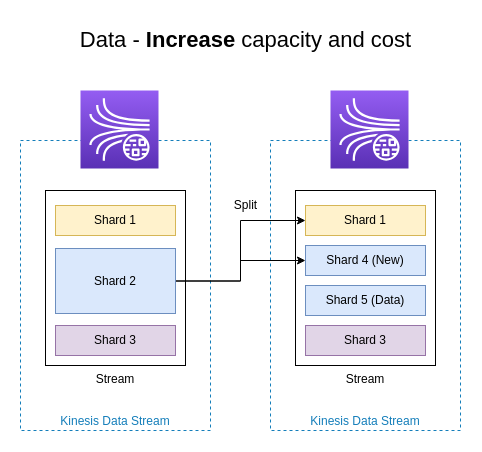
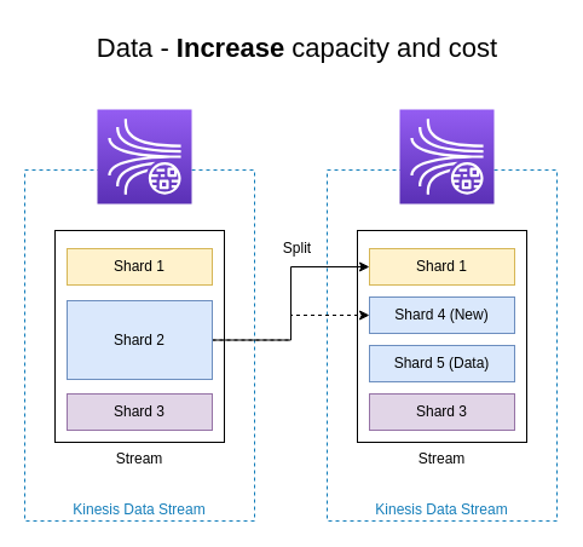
  <mxCell id="0" />
  <mxCell id="1" parent="0" />
  <mxCell id="2" value="Stream" style="whiteSpace=wrap;html=1;labelPosition=center;verticalLabelPosition=bottom;align=center;verticalAlign=top;" vertex="1" parent="1"><mxGeometry x="295" y="190" width="140" height="175" as="geometry" /></mxCell>
  <mxCell id="3" value="Kinesis Data Stream" style="fillColor=none;strokeColor=#147EBA;dashed=1;verticalAlign=bottom;fontStyle=0;fontColor=#147EBA;whiteSpace=wrap;html=1;" vertex="1" parent="1"><mxGeometry x="270" y="140" width="190" height="290" as="geometry" /></mxCell>
  <mxCell id="4" value="Stream" style="whiteSpace=wrap;html=1;labelPosition=center;verticalLabelPosition=bottom;align=center;verticalAlign=top;" vertex="1" parent="1"><mxGeometry x="45" y="190" width="140" height="175" as="geometry" /></mxCell>
  <mxCell id="5" value="Kinesis Data Stream" style="fillColor=none;strokeColor=#147EBA;dashed=1;verticalAlign=bottom;fontStyle=0;fontColor=#147EBA;whiteSpace=wrap;html=1;" vertex="1" parent="1"><mxGeometry x="20" y="140" width="190" height="290" as="geometry" /></mxCell>
  <mxCell id="6" value="Shard 1" style="rounded=0;whiteSpace=wrap;html=1;fillColor=#fff2cc;strokeColor=#d6b656;" vertex="1" parent="1"><mxGeometry x="55" y="205" width="120" height="30" as="geometry" /></mxCell>
  <mxCell id="7" style="edgeStyle=orthogonalEdgeStyle;rounded=0;orthogonalLoop=1;jettySize=auto;html=1;entryX=0;entryY=0.5;entryDx=0;entryDy=0;" edge="1" parent="1" source="9" target="18"><mxGeometry relative="1" as="geometry" /></mxCell>
- <mxCell id="8" style="edgeStyle=orthogonalEdgeStyle;rounded=0;orthogonalLoop=1;jettySize=auto;html=1;" edge="1" parent="1" source="9" target="17"><mxGeometry relative="1" as="geometry" /></mxCell>
+ <mxCell id="8" style="edgeStyle=orthogonalEdgeStyle;rounded=0;orthogonalLoop=1;jettySize=auto;html=1;dashed=1;" edge="1" parent="1" source="9" target="17"><mxGeometry relative="1" as="geometry" /></mxCell>
  <mxCell id="9" value="Shard 2" style="rounded=0;whiteSpace=wrap;html=1;fillColor=#dae8fc;strokeColor=#6c8ebf;" vertex="1" parent="1"><mxGeometry x="55" y="248" width="120" height="65" as="geometry" /></mxCell>
  <mxCell id="10" value="Shard 3" style="rounded=0;whiteSpace=wrap;html=1;fillColor=#e1d5e7;strokeColor=#9673a6;" vertex="1" parent="1"><mxGeometry x="55" y="325" width="120" height="30" as="geometry" /></mxCell>
  <mxCell id="11" value="" style="sketch=0;points=[[0,0,0],[0.25,0,0],[0.5,0,0],[0.75,0,0],[1,0,0],[0,1,0],[0.25,1,0],[0.5,1,0],[0.75,1,0],[1,1,0],[0,0.25,0],[0,0.5,0],[0,0.75,0],[1,0.25,0],[1,0.5,0],[1,0.75,0]];outlineConnect=0;fontColor=#232F3E;gradientColor=#945DF2;gradientDirection=north;fillColor=#5A30B5;strokeColor=#ffffff;dashed=0;verticalLabelPosition=bottom;verticalAlign=top;align=center;html=1;fontSize=12;fontStyle=0;aspect=fixed;shape=mxgraph.aws4.resourceIcon;resIcon=mxgraph.aws4.kinesis_data_streams;" vertex="1" parent="1"><mxGeometry x="80" y="90" width="78" height="78" as="geometry" /></mxCell>
  <mxCell id="12" value="Shard 5 (Data)" style="rounded=0;whiteSpace=wrap;html=1;fillColor=#dae8fc;strokeColor=#6c8ebf;" vertex="1" parent="1"><mxGeometry x="305" y="285" width="120" height="30" as="geometry" /></mxCell>
  <mxCell id="13" value="Shard 3" style="rounded=0;whiteSpace=wrap;html=1;fillColor=#e1d5e7;strokeColor=#9673a6;" vertex="1" parent="1"><mxGeometry x="305" y="325" width="120" height="30" as="geometry" /></mxCell>
  <mxCell id="14" value="" style="sketch=0;points=[[0,0,0],[0.25,0,0],[0.5,0,0],[0.75,0,0],[1,0,0],[0,1,0],[0.25,1,0],[0.5,1,0],[0.75,1,0],[1,1,0],[0,0.25,0],[0,0.5,0],[0,0.75,0],[1,0.25,0],[1,0.5,0],[1,0.75,0]];outlineConnect=0;fontColor=#232F3E;gradientColor=#945DF2;gradientDirection=north;fillColor=#5A30B5;strokeColor=#ffffff;dashed=0;verticalLabelPosition=bottom;verticalAlign=top;align=center;html=1;fontSize=12;fontStyle=0;aspect=fixed;shape=mxgraph.aws4.resourceIcon;resIcon=mxgraph.aws4.kinesis_data_streams;" vertex="1" parent="1"><mxGeometry x="330" y="90" width="78" height="78" as="geometry" /></mxCell>
  <mxCell id="15" value="Split" style="text;html=1;align=center;verticalAlign=middle;resizable=0;points=[];autosize=1;strokeColor=none;fillColor=none;" vertex="1" parent="1"><mxGeometry x="220" y="190" width="50" height="30" as="geometry" /></mxCell>
  <mxCell id="16" value="Data - &lt;b&gt;Increase&amp;nbsp;&lt;/b&gt;capacity and cost" style="text;html=1;align=center;verticalAlign=middle;resizable=0;points=[];autosize=1;strokeColor=none;fillColor=none;fontSize=22;" vertex="1" parent="1"><mxGeometry x="70" y="20" width="350" height="40" as="geometry" /></mxCell>
  <mxCell id="17" value="Shard 4 (New)" style="rounded=0;whiteSpace=wrap;html=1;fillColor=#dae8fc;strokeColor=#6c8ebf;" vertex="1" parent="1"><mxGeometry x="305" y="245" width="120" height="30" as="geometry" /></mxCell>
  <mxCell id="18" value="Shard 1" style="rounded=0;whiteSpace=wrap;html=1;fillColor=#fff2cc;strokeColor=#d6b656;" vertex="1" parent="1"><mxGeometry x="305" y="205" width="120" height="30" as="geometry" /></mxCell>
